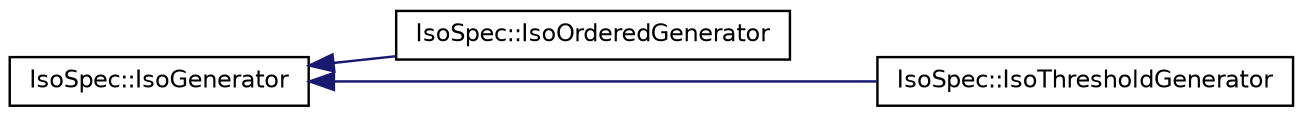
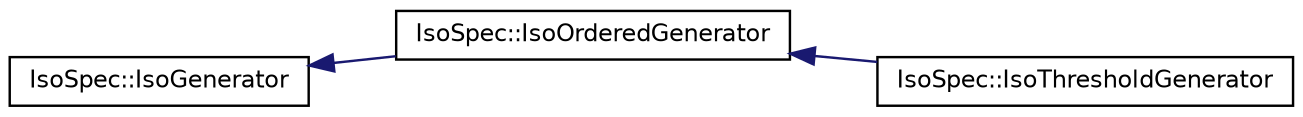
  digraph {
    rankdir=LR
    node [color=black fillcolor=white fontname=Helvetica fontsize=10 shape=record style=filled]
    edge [color=midnightblue dir=back fontname=Helvetica fontsize=10 labelfontname=Helvetica labelfontsize=10 style=solid]
    n1 [height=0.2 label="IsoSpec::IsoGenerator" width=0.4]
    n2 [height=0.2 label="IsoSpec::IsoOrderedGenerator" width=0.4]
    n3 [height=0.2 label="IsoSpec::IsoThresholdGenerator" width=0.4]
    n1 -> n2
-   n1 -> n3
+   n2 -> n3
  }
